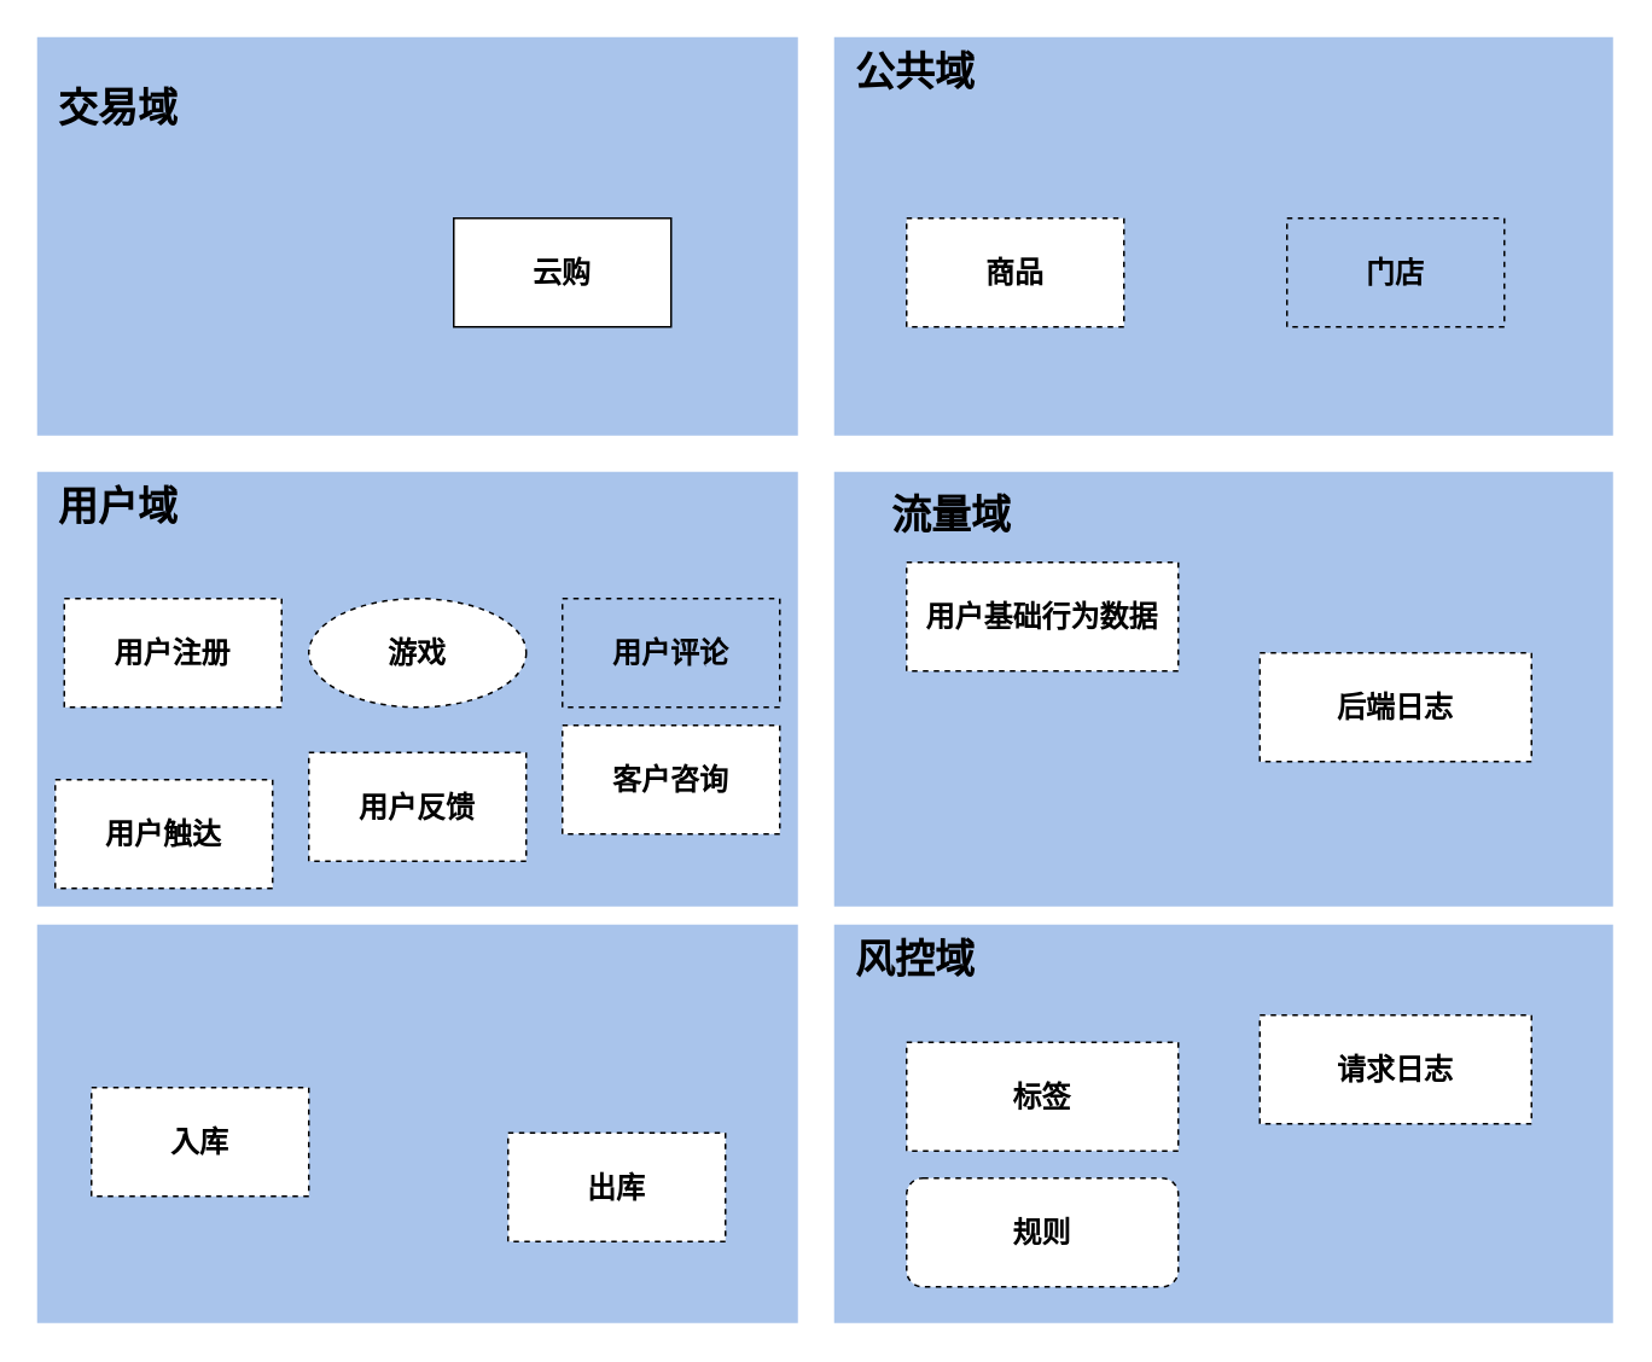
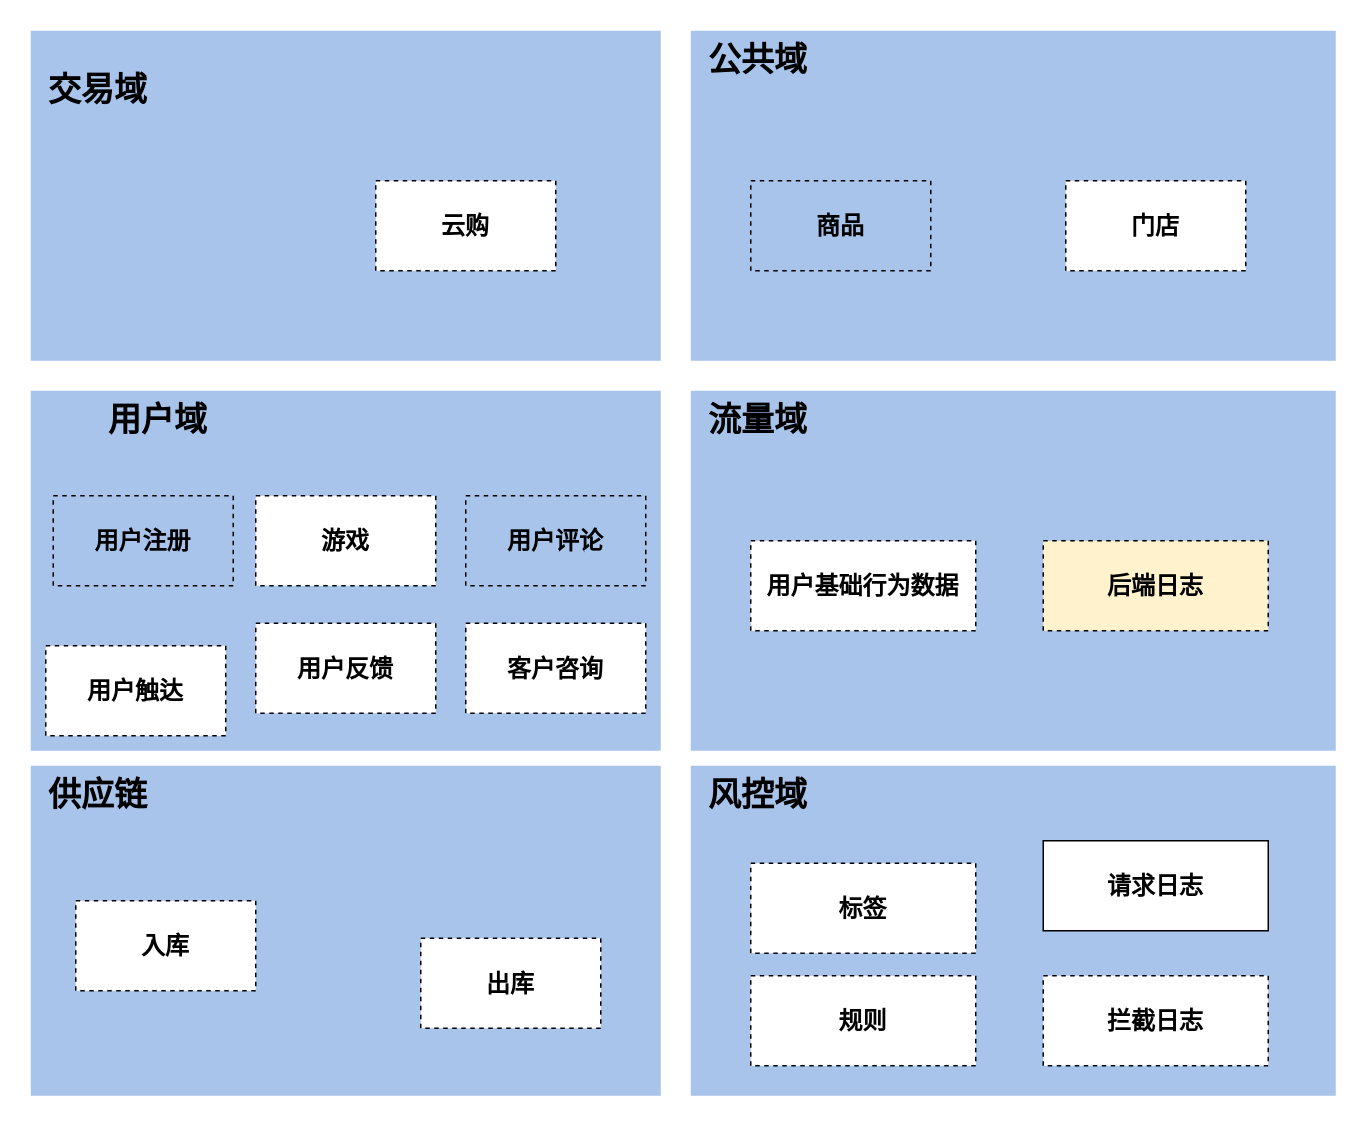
  <mxCell id="0" />
  <mxCell id="1" parent="0" />
  <mxCell id="2" value="" style="rounded=1;whiteSpace=wrap;html=1;arcSize=0;fontStyle=1;strokeColor=none;fillColor=#A9C4EB;fontFamily=微软雅黑;" parent="1" diagramCategory="general" diagramName="RoundedRectangle" vertex="1"><mxGeometry x="20" y="20" width="420" height="220" as="geometry" /></mxCell>
  <mxCell id="3" value="" style="rounded=1;whiteSpace=wrap;html=1;arcSize=0;fontStyle=1;strokeColor=none;fillColor=#A9C4EB;fontFamily=微软雅黑;" parent="1" diagramCategory="general" diagramName="RoundedRectangle" vertex="1"><mxGeometry x="20" y="260" width="420" height="240" as="geometry" /></mxCell>
  <mxCell id="4" value="" style="rounded=1;whiteSpace=wrap;html=1;arcSize=0;fontStyle=1;strokeColor=none;fillColor=#A9C4EB;fontFamily=微软雅黑;" parent="1" diagramCategory="general" diagramName="RoundedRectangle" vertex="1"><mxGeometry x="460" y="20" width="430" height="220" as="geometry" /></mxCell>
  <mxCell id="5" value="" style="rounded=1;whiteSpace=wrap;html=1;arcSize=0;fontStyle=1;strokeColor=none;fillColor=#A9C4EB;fontFamily=微软雅黑;" parent="1" diagramCategory="general" diagramName="RoundedRectangle" vertex="1"><mxGeometry x="460" y="260" width="430" height="240" as="geometry" /></mxCell>
- <mxCell id="6" value="流量域" style="text;html=1;strokeColor=none;fillColor=none;align=center;verticalAlign=middle;whiteSpace=wrap;rounded=0;fontSize=22;fontStyle=1;fontFamily=微软雅黑;" parent="1" diagramCategory="general" diagramName="text" vertex="1"><mxGeometry x="490" y="275" width="70" height="20" as="geometry" /></mxCell>
+ <mxCell id="6" value="流量域" style="text;html=1;strokeColor=none;fillColor=none;align=center;verticalAlign=middle;whiteSpace=wrap;rounded=0;fontSize=22;fontStyle=1;fontFamily=微软雅黑;" parent="1" diagramCategory="general" diagramName="text" vertex="1"><mxGeometry x="470" y="270" width="70" height="20" as="geometry" /></mxCell>
  <mxCell id="7" value="公共域" style="text;html=1;strokeColor=none;fillColor=none;align=center;verticalAlign=middle;whiteSpace=wrap;rounded=0;fontSize=22;fontStyle=1;fontFamily=微软雅黑;" parent="1" diagramCategory="general" diagramName="text" vertex="1"><mxGeometry x="470" y="30" width="70" height="20" as="geometry" /></mxCell>
  <mxCell id="8" value="交易域" style="text;html=1;strokeColor=none;fillColor=none;align=center;verticalAlign=middle;whiteSpace=wrap;rounded=0;fontSize=22;fontStyle=1;fontFamily=微软雅黑;" parent="1" diagramCategory="general" diagramName="text" vertex="1"><mxGeometry x="30" y="50" width="70" height="20" as="geometry" /></mxCell>
- <mxCell id="9" value="用户域" style="text;html=1;strokeColor=none;fillColor=none;align=center;verticalAlign=middle;whiteSpace=wrap;rounded=0;fontSize=22;fontStyle=1;fontFamily=微软雅黑;" parent="1" diagramCategory="general" diagramName="text" vertex="1"><mxGeometry x="30" y="270" width="70" height="20" as="geometry" /></mxCell>
- <mxCell id="10" value="云购" style="rounded=0;whiteSpace=wrap;html=1;fontStyle=1;dashed=0;fontSize=16;fontFamily=微软雅黑;" parent="1" diagramCategory="general" diagramName="Rectangle" vertex="1"><mxGeometry x="250" y="120" width="120" height="60" as="geometry" /></mxCell>
- <mxCell id="11" value="用户注册" style="rounded=0;whiteSpace=wrap;html=1;fontStyle=1;dashed=1;fontSize=16;fontFamily=微软雅黑;" parent="1" diagramCategory="general" diagramName="Rectangle" vertex="1"><mxGeometry x="35" y="330" width="120" height="60" as="geometry" /></mxCell>
- <mxCell id="12" value="商品" style="rounded=0;whiteSpace=wrap;html=1;fontStyle=1;dashed=1;fontSize=16;fontFamily=微软雅黑;" parent="1" diagramCategory="general" diagramName="Rectangle" vertex="1"><mxGeometry x="500" y="120" width="120" height="60" as="geometry" /></mxCell>
- <mxCell id="13" value="门店" style="rounded=0;whiteSpace=wrap;html=1;fontStyle=1;dashed=1;fontSize=16;fontFamily=微软雅黑;fillColor=#a9c4eb;" parent="1" diagramCategory="general" diagramName="Rectangle" vertex="1"><mxGeometry x="710" y="120" width="120" height="60" as="geometry" /></mxCell>
- <mxCell id="14" value="游戏" style="ellipse;whiteSpace=wrap;html=1;fontStyle=1;dashed=1;fontSize=16;fontFamily=微软雅黑;" parent="1" diagramCategory="general" diagramName="Rectangle" vertex="1"><mxGeometry x="170" y="330" width="120" height="60" as="geometry" /></mxCell>
+ <mxCell id="9" value="用户域" style="text;html=1;strokeColor=none;fillColor=none;align=center;verticalAlign=middle;whiteSpace=wrap;rounded=0;fontSize=22;fontStyle=1;fontFamily=微软雅黑;" parent="1" diagramCategory="general" diagramName="text" vertex="1"><mxGeometry x="70" y="270" width="70" height="20" as="geometry" /></mxCell>
+ <mxCell id="10" value="云购" style="rounded=0;whiteSpace=wrap;html=1;fontStyle=1;dashed=1;fontSize=16;fontFamily=微软雅黑;" parent="1" diagramCategory="general" diagramName="Rectangle" vertex="1"><mxGeometry x="250" y="120" width="120" height="60" as="geometry" /></mxCell>
+ <mxCell id="11" value="用户注册" style="rounded=0;whiteSpace=wrap;html=1;fontStyle=1;dashed=1;fontSize=16;fontFamily=微软雅黑;fillColor=#a9c4eb;" parent="1" diagramCategory="general" diagramName="Rectangle" vertex="1"><mxGeometry x="35" y="330" width="120" height="60" as="geometry" /></mxCell>
+ <mxCell id="12" value="商品" style="rounded=0;whiteSpace=wrap;html=1;fontStyle=1;dashed=1;fontSize=16;fontFamily=微软雅黑;fillColor=#a9c4eb;" parent="1" diagramCategory="general" diagramName="Rectangle" vertex="1"><mxGeometry x="500" y="120" width="120" height="60" as="geometry" /></mxCell>
+ <mxCell id="13" value="门店" style="rounded=0;whiteSpace=wrap;html=1;fontStyle=1;dashed=1;fontSize=16;fontFamily=微软雅黑;" parent="1" diagramCategory="general" diagramName="Rectangle" vertex="1"><mxGeometry x="710" y="120" width="120" height="60" as="geometry" /></mxCell>
+ <mxCell id="14" value="游戏" style="rounded=0;whiteSpace=wrap;html=1;fontStyle=1;dashed=1;fontSize=16;fontFamily=微软雅黑;" parent="1" diagramCategory="general" diagramName="Rectangle" vertex="1"><mxGeometry x="170" y="330" width="120" height="60" as="geometry" /></mxCell>
  <mxCell id="15" value="用户评论" style="rounded=0;whiteSpace=wrap;html=1;fontStyle=1;dashed=1;fontSize=16;fontFamily=微软雅黑;fillColor=#a9c4eb;" parent="1" diagramCategory="general" diagramName="Rectangle" vertex="1"><mxGeometry x="310" y="330" width="120" height="60" as="geometry" /></mxCell>
  <mxCell id="16" value="用户触达" style="rounded=0;whiteSpace=wrap;html=1;fontStyle=1;dashed=1;fontSize=16;fontFamily=微软雅黑;" parent="1" diagramCategory="general" diagramName="Rectangle" vertex="1"><mxGeometry x="30" y="430" width="120" height="60" as="geometry" /></mxCell>
  <mxCell id="17" value="用户反馈" style="rounded=0;whiteSpace=wrap;html=1;fontStyle=1;dashed=1;fontSize=16;fontFamily=微软雅黑;" parent="1" diagramCategory="general" diagramName="Rectangle" vertex="1"><mxGeometry x="170" y="415" width="120" height="60" as="geometry" /></mxCell>
- <mxCell id="18" value="客户咨询" style="rounded=0;whiteSpace=wrap;html=1;fontStyle=1;dashed=1;fontSize=16;fontFamily=微软雅黑;" parent="1" diagramCategory="general" diagramName="Rectangle" vertex="1"><mxGeometry x="310" y="400" width="120" height="60" as="geometry" /></mxCell>
- <mxCell id="19" value="用户基础行为数据" style="rounded=0;whiteSpace=wrap;html=1;fontStyle=1;dashed=1;fontSize=16;fontFamily=微软雅黑;" parent="1" diagramCategory="general" diagramName="Rectangle" vertex="1"><mxGeometry x="500" y="310" width="150" height="60" as="geometry" /></mxCell>
- <mxCell id="20" value="后端日志" style="rounded=0;whiteSpace=wrap;html=1;fontStyle=1;dashed=1;fontSize=16;fontFamily=微软雅黑;" parent="1" diagramCategory="general" diagramName="Rectangle" vertex="1"><mxGeometry x="695" y="360" width="150" height="60" as="geometry" /></mxCell>
+ <mxCell id="18" value="客户咨询" style="rounded=0;whiteSpace=wrap;html=1;fontStyle=1;dashed=1;fontSize=16;fontFamily=微软雅黑;" parent="1" diagramCategory="general" diagramName="Rectangle" vertex="1"><mxGeometry x="310" y="415" width="120" height="60" as="geometry" /></mxCell>
+ <mxCell id="19" value="用户基础行为数据" style="rounded=0;whiteSpace=wrap;html=1;fontStyle=1;dashed=1;fontSize=16;fontFamily=微软雅黑;" parent="1" diagramCategory="general" diagramName="Rectangle" vertex="1"><mxGeometry x="500" y="360" width="150" height="60" as="geometry" /></mxCell>
+ <mxCell id="20" value="后端日志" style="rounded=0;whiteSpace=wrap;html=1;fontStyle=1;dashed=1;fontSize=16;fontFamily=微软雅黑;fillColor=#fff2cc;" parent="1" diagramCategory="general" diagramName="Rectangle" vertex="1"><mxGeometry x="695" y="360" width="150" height="60" as="geometry" /></mxCell>
  <mxCell id="21" value="" style="rounded=1;whiteSpace=wrap;html=1;arcSize=0;fontStyle=1;strokeColor=none;fillColor=#A9C4EB;fontFamily=微软雅黑;" parent="1" diagramCategory="general" diagramName="RoundedRectangle" vertex="1"><mxGeometry x="20" y="510" width="420" height="220" as="geometry" /></mxCell>
+ <mxCell id="22" value="供应链" style="text;html=1;strokeColor=none;fillColor=none;align=center;verticalAlign=middle;whiteSpace=wrap;rounded=0;fontSize=22;fontStyle=1;fontFamily=微软雅黑;" parent="1" diagramCategory="general" diagramName="text" vertex="1"><mxGeometry x="30" y="520" width="70" height="20" as="geometry" /></mxCell>
  <mxCell id="23" value="入库" style="rounded=0;whiteSpace=wrap;html=1;fontStyle=1;dashed=1;fontSize=16;fontFamily=微软雅黑;" parent="1" diagramCategory="general" diagramName="Rectangle" vertex="1"><mxGeometry x="50" y="600" width="120" height="60" as="geometry" /></mxCell>
  <mxCell id="24" value="出库" style="rounded=0;whiteSpace=wrap;html=1;fontStyle=1;dashed=1;fontSize=16;fontFamily=微软雅黑;" parent="1" diagramCategory="general" diagramName="Rectangle" vertex="1"><mxGeometry x="280" y="625" width="120" height="60" as="geometry" /></mxCell>
  <mxCell id="25" value="" style="rounded=1;whiteSpace=wrap;html=1;arcSize=0;fontStyle=1;strokeColor=none;fillColor=#A9C4EB;fontFamily=微软雅黑;" parent="1" diagramCategory="general" diagramName="RoundedRectangle" vertex="1"><mxGeometry x="460" y="510" width="430" height="220" as="geometry" /></mxCell>
  <mxCell id="26" value="风控域" style="text;html=1;strokeColor=none;fillColor=none;align=center;verticalAlign=middle;whiteSpace=wrap;rounded=0;fontSize=22;fontStyle=1;fontFamily=微软雅黑;" parent="1" diagramCategory="general" diagramName="text" vertex="1"><mxGeometry x="470" y="520" width="70" height="20" as="geometry" /></mxCell>
  <mxCell id="27" value="标签" style="rounded=0;whiteSpace=wrap;html=1;fontStyle=1;dashed=1;fontSize=16;fontFamily=微软雅黑;" parent="1" diagramCategory="general" diagramName="Rectangle" vertex="1"><mxGeometry x="500" y="575" width="150" height="60" as="geometry" /></mxCell>
- <mxCell id="29" value="规则" style="whiteSpace=wrap;html=1;fontStyle=1;dashed=1;fontSize=16;fontFamily=微软雅黑;rounded=1;" parent="1" diagramCategory="general" diagramName="Rectangle" vertex="1"><mxGeometry x="500" y="650" width="150" height="60" as="geometry" /></mxCell>
- <mxCell id="30" value="请求日志" style="rounded=0;whiteSpace=wrap;html=1;fontStyle=1;dashed=1;fontSize=16;fontFamily=微软雅黑;" parent="1" diagramCategory="general" diagramName="Rectangle" vertex="1"><mxGeometry x="695" y="560" width="150" height="60" as="geometry" /></mxCell>
+ <mxCell id="28" value="拦截日志" style="rounded=0;whiteSpace=wrap;html=1;fontStyle=1;dashed=1;fontSize=16;fontFamily=微软雅黑;" parent="1" diagramCategory="general" diagramName="Rectangle" vertex="1"><mxGeometry x="695" y="650" width="150" height="60" as="geometry" /></mxCell>
+ <mxCell id="29" value="规则" style="rounded=0;whiteSpace=wrap;html=1;fontStyle=1;dashed=1;fontSize=16;fontFamily=微软雅黑;" parent="1" diagramCategory="general" diagramName="Rectangle" vertex="1"><mxGeometry x="500" y="650" width="150" height="60" as="geometry" /></mxCell>
+ <mxCell id="30" value="请求日志" style="rounded=0;whiteSpace=wrap;html=1;fontStyle=1;dashed=0;fontSize=16;fontFamily=微软雅黑;" parent="1" diagramCategory="general" diagramName="Rectangle" vertex="1"><mxGeometry x="695" y="560" width="150" height="60" as="geometry" /></mxCell>
